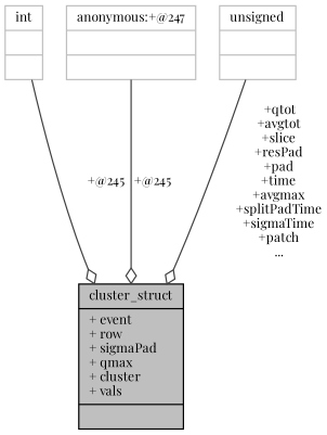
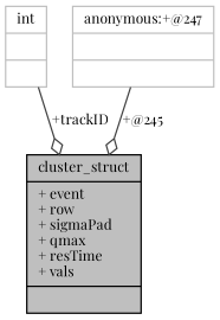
  digraph {
    fontname="Playfair Display"
    node [color=grey75 fontname="Playfair Display" fontsize=10 shape=record]
    edge [arrowhead=odiamond color=grey25 fontname="Playfair Display" fontsize=10 labelfontname=Helvetica labelfontsize=10 style=solid]
-   n1 [color=black fillcolor=grey75 fontcolor=black height=0.2 label="{cluster_struct\n|+ event\l+ row\l+ sigmaPad\l+ qmax\l+ cluster\l+ vals\l|}" style=filled width=0.4]
+   n1 [color=black fillcolor=grey75 fontcolor=black height=0.2 label="{cluster_struct\n|+ event\l+ row\l+ sigmaPad\l+ qmax\l+ resTime\l+ vals\l|}" style=filled width=0.4]
    n2 [height=0.2 label="{int\n||}" width=0.4]
    n3 [height=0.2 label="{anonymous:+@247\n||}" width=0.4]
-   n4 [height=0.2 label="{unsigned\n||}" width=0.4]
-   n2 -> n1 [label=" +@245"]
+   n2 -> n1 [label=" +trackID"]
    n3 -> n1 [label=" +@245"]
-   n4 -> n1 [label=" +qtot\n+avgtot\n+slice\n+resPad\n+pad\n+time\n+avgmax\n+splitPadTime\n+sigmaTime\n+patch\n..."]
  }
